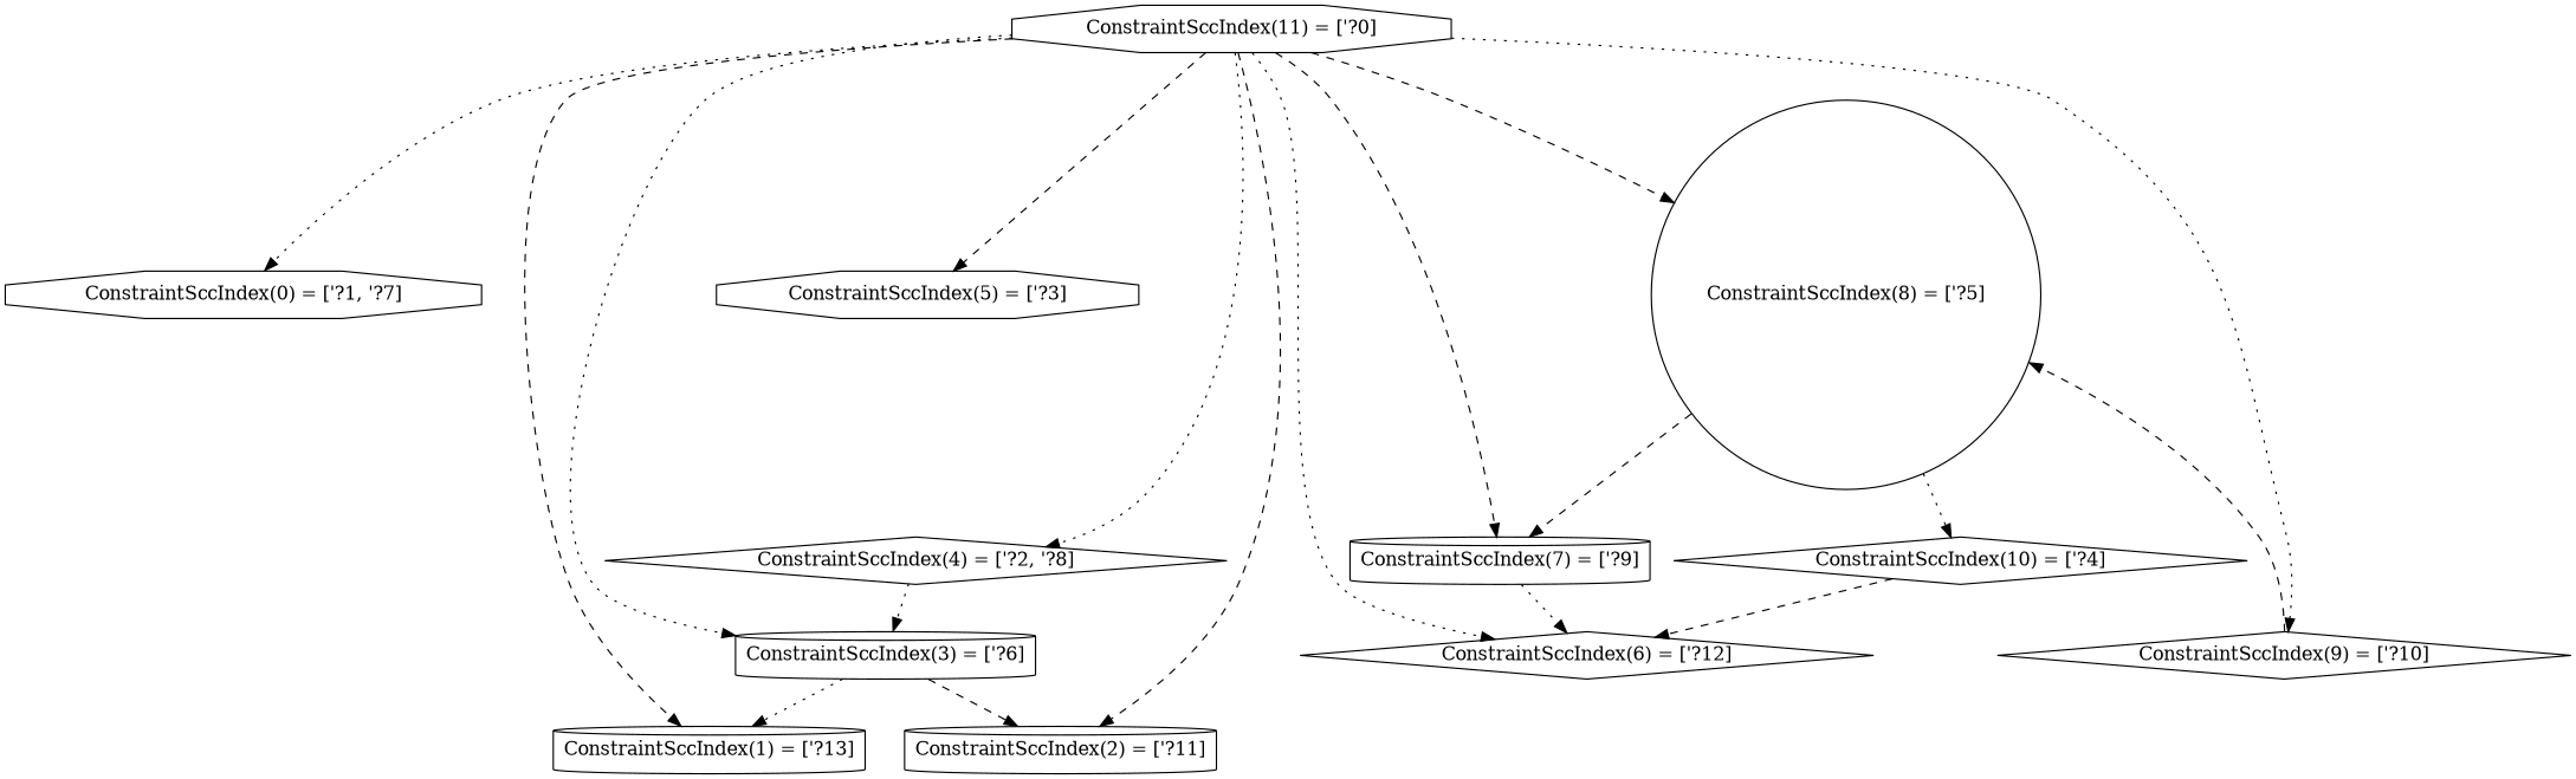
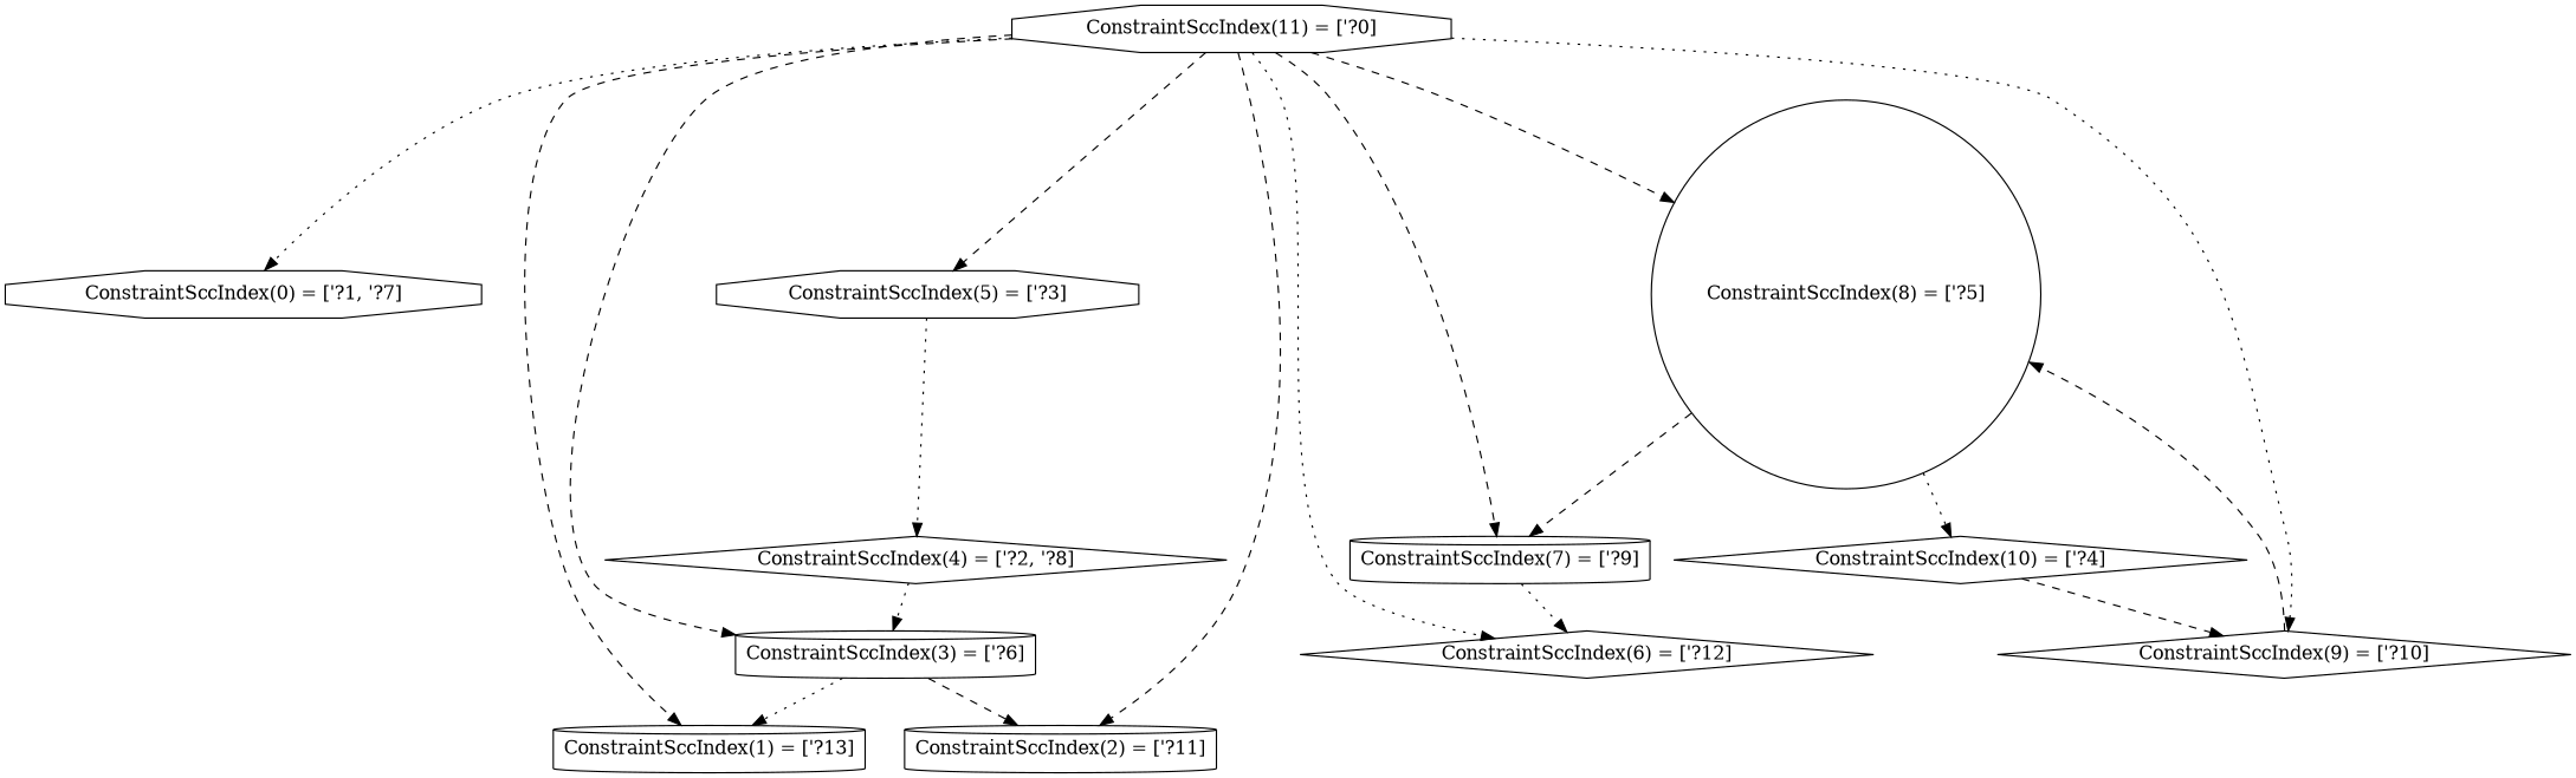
  digraph {
    node [shape=cylinder]
    edge [style=dotted]
    n1 [label="ConstraintSccIndex(0) = [\'?1, \'?7]" shape=octagon]
    n2 [label="ConstraintSccIndex(1) = [\'?13]"]
    n3 [label="ConstraintSccIndex(2) = [\'?11]"]
    n4 [label="ConstraintSccIndex(3) = [\'?6]"]
    n5 [label="ConstraintSccIndex(4) = [\'?2, \'?8]" shape=diamond]
    n6 [label="ConstraintSccIndex(5) = [\'?3]" shape=octagon]
    n7 [label="ConstraintSccIndex(6) = [\'?12]" shape=diamond]
    n8 [label="ConstraintSccIndex(7) = [\'?9]"]
    n9 [label="ConstraintSccIndex(8) = [\'?5]" shape=circle]
    n10 [label="ConstraintSccIndex(10) = [\'?4]" shape=diamond]
    n11 [label="ConstraintSccIndex(9) = [\'?10]" shape=diamond]
    n12 [label="ConstraintSccIndex(11) = [\'?0]" shape=octagon]
    n4 -> n2
    n4 -> n3 [style=dashed]
    n5 -> n4
    n8 -> n7
    n9 -> n8 [style=dashed]
    n9 -> n10
-   n10 -> n7 [style=dashed]
+   n10 -> n11 [style=dashed]
    n11 -> n9 [style=dashed]
    n12 -> n1
    n12 -> n2 [style=dashed]
    n12 -> n3 [style=dashed]
-   n12 -> n4
-   n12 -> n5
+   n12 -> n4 [style=dashed]
+   n6 -> n5
    n12 -> n6 [style=dashed]
    n12 -> n7
    n12 -> n8 [style=dashed]
    n12 -> n9 [style=dashed]
    n12 -> n11
  }
